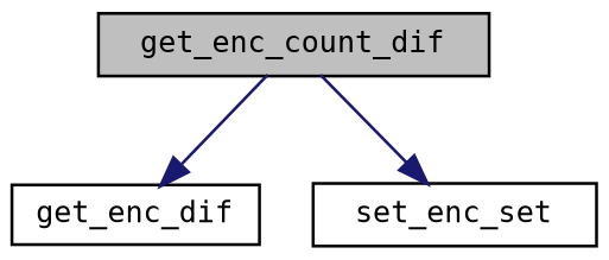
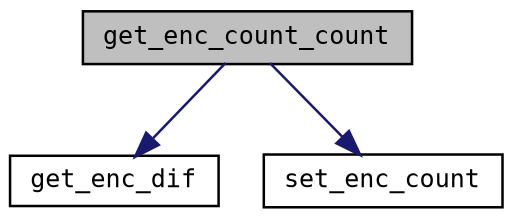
  digraph {
    fontname="DejaVu Sans Mono"
    rankdir=TB
    node [color=black fillcolor=white fontname="DejaVu Sans Mono" fontsize=10 shape=record style=filled]
    edge [color=midnightblue fontname="DejaVu Sans Mono" fontsize=10 labelfontname=Helvetica labelfontsize=10 style=solid]
-   n1 [fillcolor=grey75 fontcolor=black height=0.2 label=get_enc_count_dif width=0.4]
+   n1 [fillcolor=grey75 fontcolor=black height=0.2 label=get_enc_count_count width=0.4]
    n2 [height=0.2 label=get_enc_dif width=0.4]
-   n3 [height=0.2 label=set_enc_set width=0.4]
+   n3 [height=0.2 label=set_enc_count width=0.4]
    n1 -> n2
    n1 -> n3
  }
